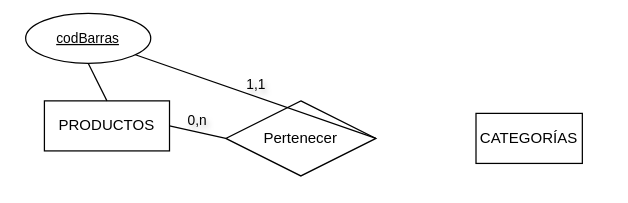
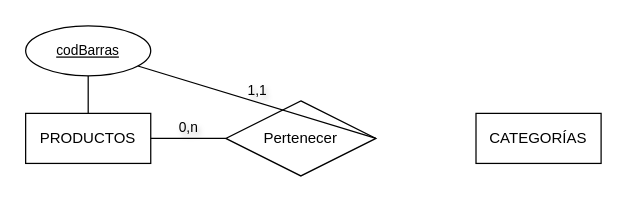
  <mxCell id="0" />
  <mxCell id="1" parent="0" />
  <mxCell id="2" value="Pertenecer" style="shape=rhombus;perimeter=rhombusPerimeter;whiteSpace=wrap;html=1;align=center;" parent="1" vertex="1"><mxGeometry x="180" y="80" width="120" height="60" as="geometry" /></mxCell>
- <mxCell id="3" value="PRODUCTOS" style="whiteSpace=wrap;html=1;align=center;" parent="1" vertex="1"><mxGeometry x="35" y="80" width="100" height="40" as="geometry" /></mxCell>
- <mxCell id="4" value="CATEGORÍAS" style="whiteSpace=wrap;html=1;align=center;" parent="1" vertex="1"><mxGeometry x="380" y="90" width="85" height="40" as="geometry" /></mxCell>
+ <mxCell id="3" value="PRODUCTOS" style="whiteSpace=wrap;html=1;align=center;" parent="1" vertex="1"><mxGeometry x="20" y="90" width="100" height="40" as="geometry" /></mxCell>
+ <mxCell id="4" value="CATEGORÍAS" style="whiteSpace=wrap;html=1;align=center;" parent="1" vertex="1"><mxGeometry x="380" y="90" width="100" height="40" as="geometry" /></mxCell>
  <mxCell id="5" value="0,n" style="endArrow=none;html=1;rounded=0;exitX=1;exitY=0.5;exitDx=0;exitDy=0;entryX=0;entryY=0.5;entryDx=0;entryDy=0;verticalAlign=bottom;labelBackgroundColor=none;labelBorderColor=none;textShadow=1;" parent="1" source="3" target="2" edge="1"><mxGeometry relative="1" as="geometry"><mxPoint x="130" y="30" as="sourcePoint" /><mxPoint x="290" y="190" as="targetPoint" /></mxGeometry></mxCell>
  <mxCell id="6" value="1,1" style="endArrow=none;html=1;rounded=0;exitX=1;exitY=0.5;exitDx=0;exitDy=0;verticalAlign=bottom;labelBackgroundColor=none;textShadow=1;" parent="1" source="2" target="8" edge="1"><mxGeometry relative="1" as="geometry"><mxPoint x="290" y="40" as="sourcePoint" /><mxPoint x="350" y="40" as="targetPoint" /></mxGeometry></mxCell>
  <mxCell id="7" style="edgeStyle=none;shape=connector;rounded=0;orthogonalLoop=1;jettySize=auto;html=1;exitX=0.5;exitY=1;exitDx=0;exitDy=0;entryX=0.5;entryY=0;entryDx=0;entryDy=0;strokeColor=default;align=center;verticalAlign=bottom;fontFamily=Helvetica;fontSize=11;fontColor=default;labelBackgroundColor=none;endArrow=none;" parent="1" source="8" target="3" edge="1"><mxGeometry relative="1" as="geometry" /></mxCell>
- <mxCell id="8" value="&lt;u&gt;codBarras&lt;/u&gt;" style="ellipse;whiteSpace=wrap;html=1;align=center;fontFamily=Helvetica;fontSize=11;fontColor=default;labelBackgroundColor=none;" parent="1" vertex="1"><mxGeometry x="20" y="10" width="100" height="40" as="geometry" /></mxCell>
+ <mxCell id="8" value="&lt;u&gt;codBarras&lt;/u&gt;" style="ellipse;whiteSpace=wrap;html=1;align=center;fontFamily=Helvetica;fontSize=11;fontColor=default;labelBackgroundColor=none;" parent="1" vertex="1"><mxGeometry x="20" y="20" width="100" height="40" as="geometry" /></mxCell>
